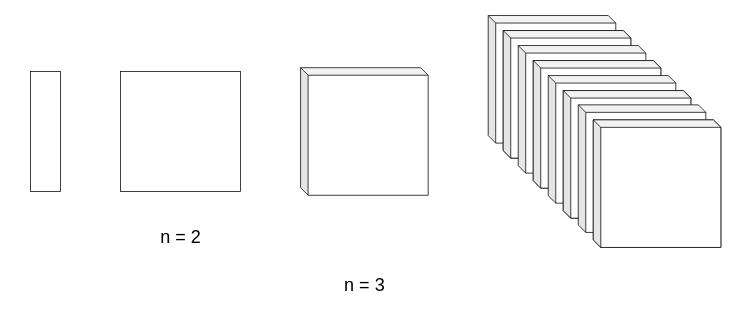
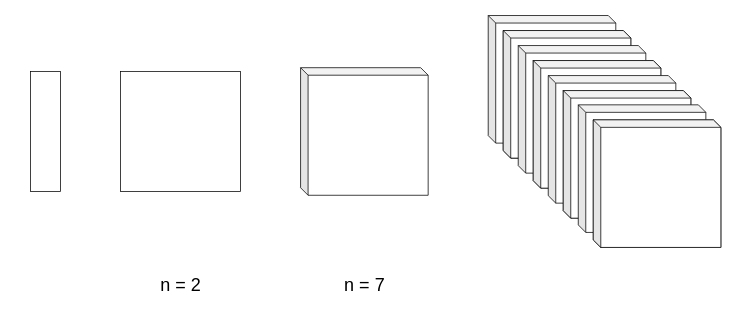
  <mxCell id="0" />
  <mxCell id="1" parent="0" />
  <mxCell id="2" value="" style="group" vertex="1" connectable="0" parent="1"><mxGeometry x="20" y="20" width="940" height="380" as="geometry" /></mxCell>
  <mxCell id="3" value="" style="rounded=0;whiteSpace=wrap;html=1;movable=1;resizable=1;rotatable=1;deletable=1;editable=1;locked=0;connectable=1;" parent="2" vertex="1"><mxGeometry x="20" y="74.5" width="40" height="160" as="geometry" /></mxCell>
  <mxCell id="4" value="" style="whiteSpace=wrap;html=1;aspect=fixed;" parent="2" vertex="1"><mxGeometry x="140" y="74.5" width="160" height="160" as="geometry" /></mxCell>
  <mxCell id="5" value="" style="shape=cube;whiteSpace=wrap;html=1;boundedLbl=1;backgroundOutline=1;darkOpacity=0.05;darkOpacity2=0.1;size=10;" parent="2" vertex="1"><mxGeometry x="380" y="69.5" width="170" height="170" as="geometry" /></mxCell>
  <mxCell id="6" value="" style="group" parent="2" vertex="1" connectable="0"><mxGeometry x="630" width="310" height="309" as="geometry" /></mxCell>
  <mxCell id="7" value="" style="shape=cube;whiteSpace=wrap;html=1;boundedLbl=1;backgroundOutline=1;darkOpacity=0.05;darkOpacity2=0.1;size=10;" parent="6" vertex="1"><mxGeometry width="170" height="170" as="geometry" /></mxCell>
  <mxCell id="8" value="" style="shape=cube;whiteSpace=wrap;html=1;boundedLbl=1;backgroundOutline=1;darkOpacity=0.05;darkOpacity2=0.1;size=10;" parent="6" vertex="1"><mxGeometry x="20" y="20" width="170" height="170" as="geometry" /></mxCell>
  <mxCell id="9" value="" style="shape=cube;whiteSpace=wrap;html=1;boundedLbl=1;backgroundOutline=1;darkOpacity=0.05;darkOpacity2=0.1;size=10;" parent="6" vertex="1"><mxGeometry x="20" y="20" width="170" height="170" as="geometry" /></mxCell>
  <mxCell id="10" value="" style="shape=cube;whiteSpace=wrap;html=1;boundedLbl=1;backgroundOutline=1;darkOpacity=0.05;darkOpacity2=0.1;size=10;" parent="6" vertex="1"><mxGeometry x="40" y="40" width="170" height="170" as="geometry" /></mxCell>
  <mxCell id="11" value="" style="shape=cube;whiteSpace=wrap;html=1;boundedLbl=1;backgroundOutline=1;darkOpacity=0.05;darkOpacity2=0.1;size=10;" parent="6" vertex="1"><mxGeometry x="60" y="60" width="170" height="170" as="geometry" /></mxCell>
  <mxCell id="12" value="" style="shape=cube;whiteSpace=wrap;html=1;boundedLbl=1;backgroundOutline=1;darkOpacity=0.05;darkOpacity2=0.1;size=10;" parent="6" vertex="1"><mxGeometry x="60" y="60" width="170" height="170" as="geometry" /></mxCell>
  <mxCell id="13" value="" style="shape=cube;whiteSpace=wrap;html=1;boundedLbl=1;backgroundOutline=1;darkOpacity=0.05;darkOpacity2=0.1;size=10;" parent="6" vertex="1"><mxGeometry x="80" y="80" width="170" height="170" as="geometry" /></mxCell>
  <mxCell id="14" value="" style="shape=cube;whiteSpace=wrap;html=1;boundedLbl=1;backgroundOutline=1;darkOpacity=0.05;darkOpacity2=0.1;size=10;" parent="6" vertex="1"><mxGeometry x="100" y="100" width="170" height="170" as="geometry" /></mxCell>
  <mxCell id="15" value="" style="shape=cube;whiteSpace=wrap;html=1;boundedLbl=1;backgroundOutline=1;darkOpacity=0.05;darkOpacity2=0.1;size=10;" parent="6" vertex="1"><mxGeometry x="100" y="100" width="170" height="170" as="geometry" /></mxCell>
  <mxCell id="16" value="" style="shape=cube;whiteSpace=wrap;html=1;boundedLbl=1;backgroundOutline=1;darkOpacity=0.05;darkOpacity2=0.1;size=10;" parent="6" vertex="1"><mxGeometry x="120" y="119" width="170" height="170" as="geometry" /></mxCell>
  <mxCell id="17" value="" style="shape=cube;whiteSpace=wrap;html=1;boundedLbl=1;backgroundOutline=1;darkOpacity=0.05;darkOpacity2=0.1;size=10;" parent="6" vertex="1"><mxGeometry x="140" y="139" width="170" height="170" as="geometry" /></mxCell>
  <mxCell id="18" value="" style="shape=cube;whiteSpace=wrap;html=1;boundedLbl=1;backgroundOutline=1;darkOpacity=0.05;darkOpacity2=0.1;size=10;" parent="6" vertex="1"><mxGeometry x="140" y="139" width="170" height="170" as="geometry" /></mxCell>
- <mxCell id="19" value="&lt;font style=&quot;font-size: 24px;&quot;&gt;n = 2&lt;/font&gt;" style="text;html=1;align=center;verticalAlign=middle;resizable=0;points=[];autosize=1;strokeColor=none;fillColor=none;" vertex="1" parent="2"><mxGeometry x="180" y="275" width="80" height="40" as="geometry" /></mxCell>
- <mxCell id="20" value="&lt;font style=&quot;font-size: 24px;&quot;&gt;n = 3&lt;/font&gt;" style="text;html=1;align=center;verticalAlign=middle;resizable=0;points=[];autosize=1;strokeColor=none;fillColor=none;" vertex="1" parent="2"><mxGeometry x="425" y="340" width="80" height="40" as="geometry" /></mxCell>
+ <mxCell id="19" value="&lt;font style=&quot;font-size: 24px;&quot;&gt;n = 2&lt;/font&gt;" style="text;html=1;align=center;verticalAlign=middle;resizable=0;points=[];autosize=1;strokeColor=none;fillColor=none;" vertex="1" parent="2"><mxGeometry x="180" y="340" width="80" height="40" as="geometry" /></mxCell>
+ <mxCell id="20" value="&lt;font style=&quot;font-size: 24px;&quot;&gt;n = 7&lt;/font&gt;" style="text;html=1;align=center;verticalAlign=middle;resizable=0;points=[];autosize=1;strokeColor=none;fillColor=none;" vertex="1" parent="2"><mxGeometry x="425" y="340" width="80" height="40" as="geometry" /></mxCell>
